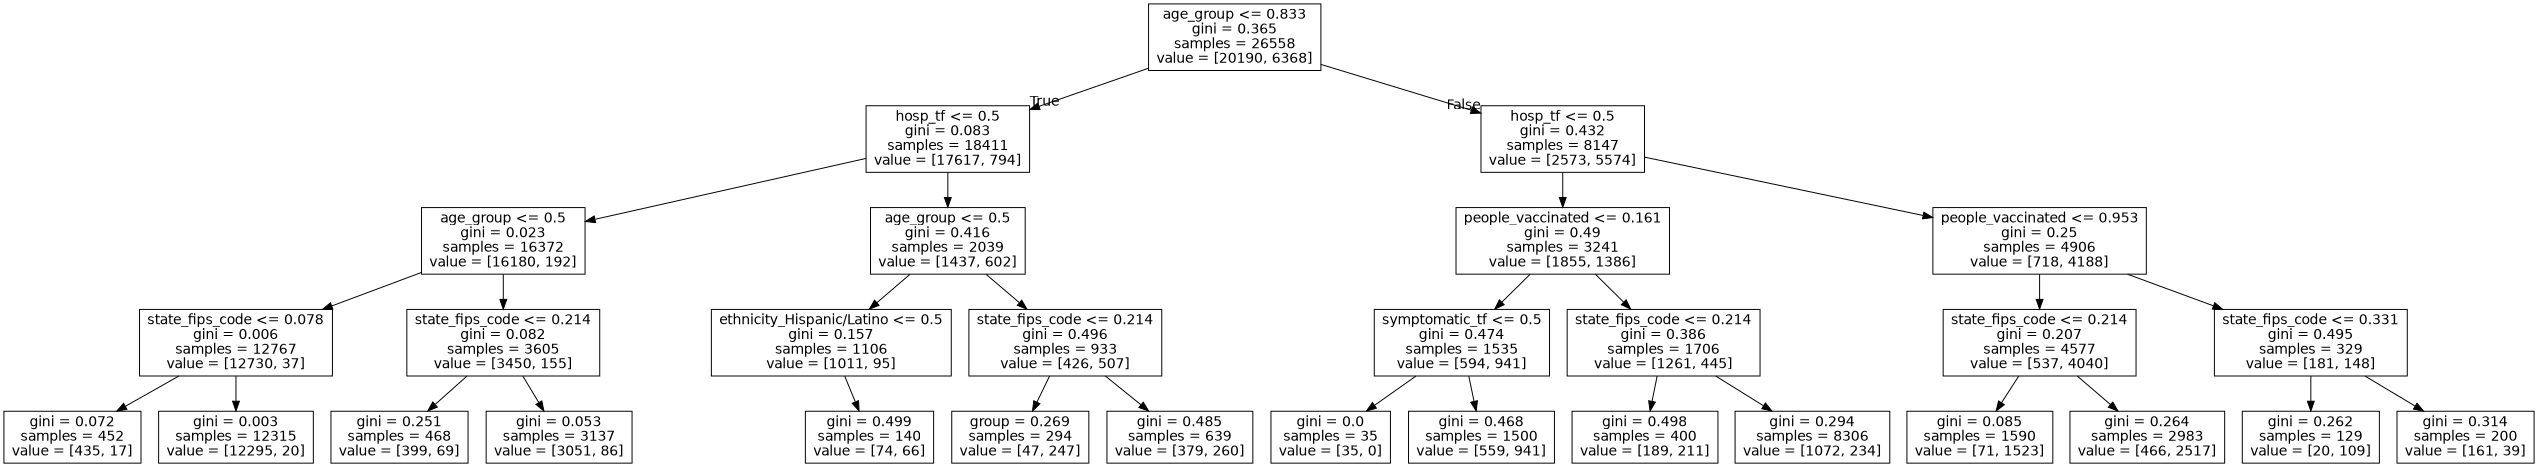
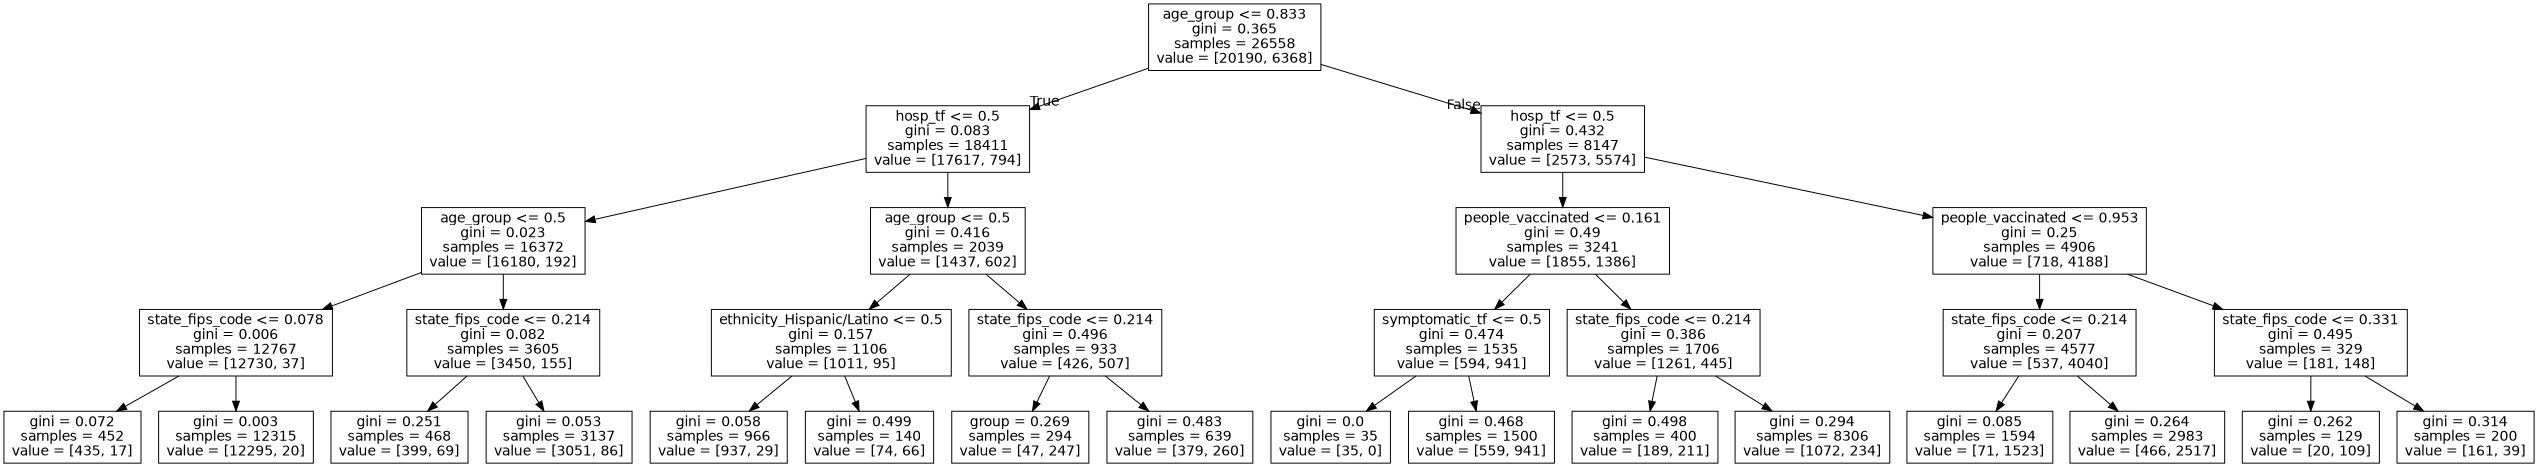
  digraph {
    node [fontname=helvetica shape=box]
    edge [fontname=helvetica]
    n1 [label="age_group <= 0.833\ngini = 0.365\nsamples = 26558\nvalue = [20190, 6368]"]
    n2 [label="hosp_tf <= 0.5\ngini = 0.083\nsamples = 18411\nvalue = [17617, 794]"]
    n3 [label="hosp_tf <= 0.5\ngini = 0.432\nsamples = 8147\nvalue = [2573, 5574]"]
    n4 [label="age_group <= 0.5\ngini = 0.023\nsamples = 16372\nvalue = [16180, 192]"]
    n5 [label="age_group <= 0.5\ngini = 0.416\nsamples = 2039\nvalue = [1437, 602]"]
    n6 [label="people_vaccinated <= 0.161\ngini = 0.49\nsamples = 3241\nvalue = [1855, 1386]"]
    n7 [label="people_vaccinated <= 0.953\ngini = 0.25\nsamples = 4906\nvalue = [718, 4188]"]
    n8 [label="state_fips_code <= 0.078\ngini = 0.006\nsamples = 12767\nvalue = [12730, 37]"]
    n9 [label="state_fips_code <= 0.214\ngini = 0.082\nsamples = 3605\nvalue = [3450, 155]"]
    n10 [label="ethnicity_Hispanic/Latino <= 0.5\ngini = 0.157\nsamples = 1106\nvalue = [1011, 95]"]
    n11 [label="state_fips_code <= 0.214\ngini = 0.496\nsamples = 933\nvalue = [426, 507]"]
    n12 [label="gini = 0.072\nsamples = 452\nvalue = [435, 17]"]
    n13 [label="gini = 0.003\nsamples = 12315\nvalue = [12295, 20]"]
    n14 [label="gini = 0.251\nsamples = 468\nvalue = [399, 69]"]
    n15 [label="gini = 0.053\nsamples = 3137\nvalue = [3051, 86]"]
+   n16 [label="gini = 0.058\nsamples = 966\nvalue = [937, 29]"]
    n17 [label="gini = 0.499\nsamples = 140\nvalue = [74, 66]"]
    n18 [label="group = 0.269\nsamples = 294\nvalue = [47, 247]"]
-   n19 [label="gini = 0.485\nsamples = 639\nvalue = [379, 260]"]
+   n19 [label="gini = 0.483\nsamples = 639\nvalue = [379, 260]"]
    n20 [label="symptomatic_tf <= 0.5\ngini = 0.474\nsamples = 1535\nvalue = [594, 941]"]
    n21 [label="state_fips_code <= 0.214\ngini = 0.386\nsamples = 1706\nvalue = [1261, 445]"]
    n22 [label="state_fips_code <= 0.214\ngini = 0.207\nsamples = 4577\nvalue = [537, 4040]"]
    n23 [label="state_fips_code <= 0.331\ngini = 0.495\nsamples = 329\nvalue = [181, 148]"]
    n24 [label="gini = 0.0\nsamples = 35\nvalue = [35, 0]"]
    n25 [label="gini = 0.468\nsamples = 1500\nvalue = [559, 941]"]
    n26 [label="gini = 0.498\nsamples = 400\nvalue = [189, 211]"]
    n27 [label="gini = 0.294\nsamples = 8306\nvalue = [1072, 234]"]
-   n28 [label="gini = 0.085\nsamples = 1590\nvalue = [71, 1523]"]
+   n28 [label="gini = 0.085\nsamples = 1594\nvalue = [71, 1523]"]
    n29 [label="gini = 0.264\nsamples = 2983\nvalue = [466, 2517]"]
    n30 [label="gini = 0.262\nsamples = 129\nvalue = [20, 109]"]
    n31 [label="gini = 0.314\nsamples = 200\nvalue = [161, 39]"]
    n1 -> n2 [headlabel=True labelangle=45 labeldistance=2.5]
    n1 -> n3 [headlabel=False labelangle=-45 labeldistance=2.5]
    n2 -> n4
    n2 -> n5
    n3 -> n6
    n3 -> n7
    n4 -> n8
    n4 -> n9
    n5 -> n10
    n5 -> n11
    n6 -> n20
    n6 -> n21
    n7 -> n22
    n7 -> n23
    n8 -> n12
    n8 -> n13
    n9 -> n14
    n9 -> n15
+   n10 -> n16
    n10 -> n17
    n11 -> n18
    n11 -> n19
    n20 -> n24
    n20 -> n25
    n21 -> n26
    n21 -> n27
    n22 -> n28
    n22 -> n29
    n23 -> n30
    n23 -> n31
  }
